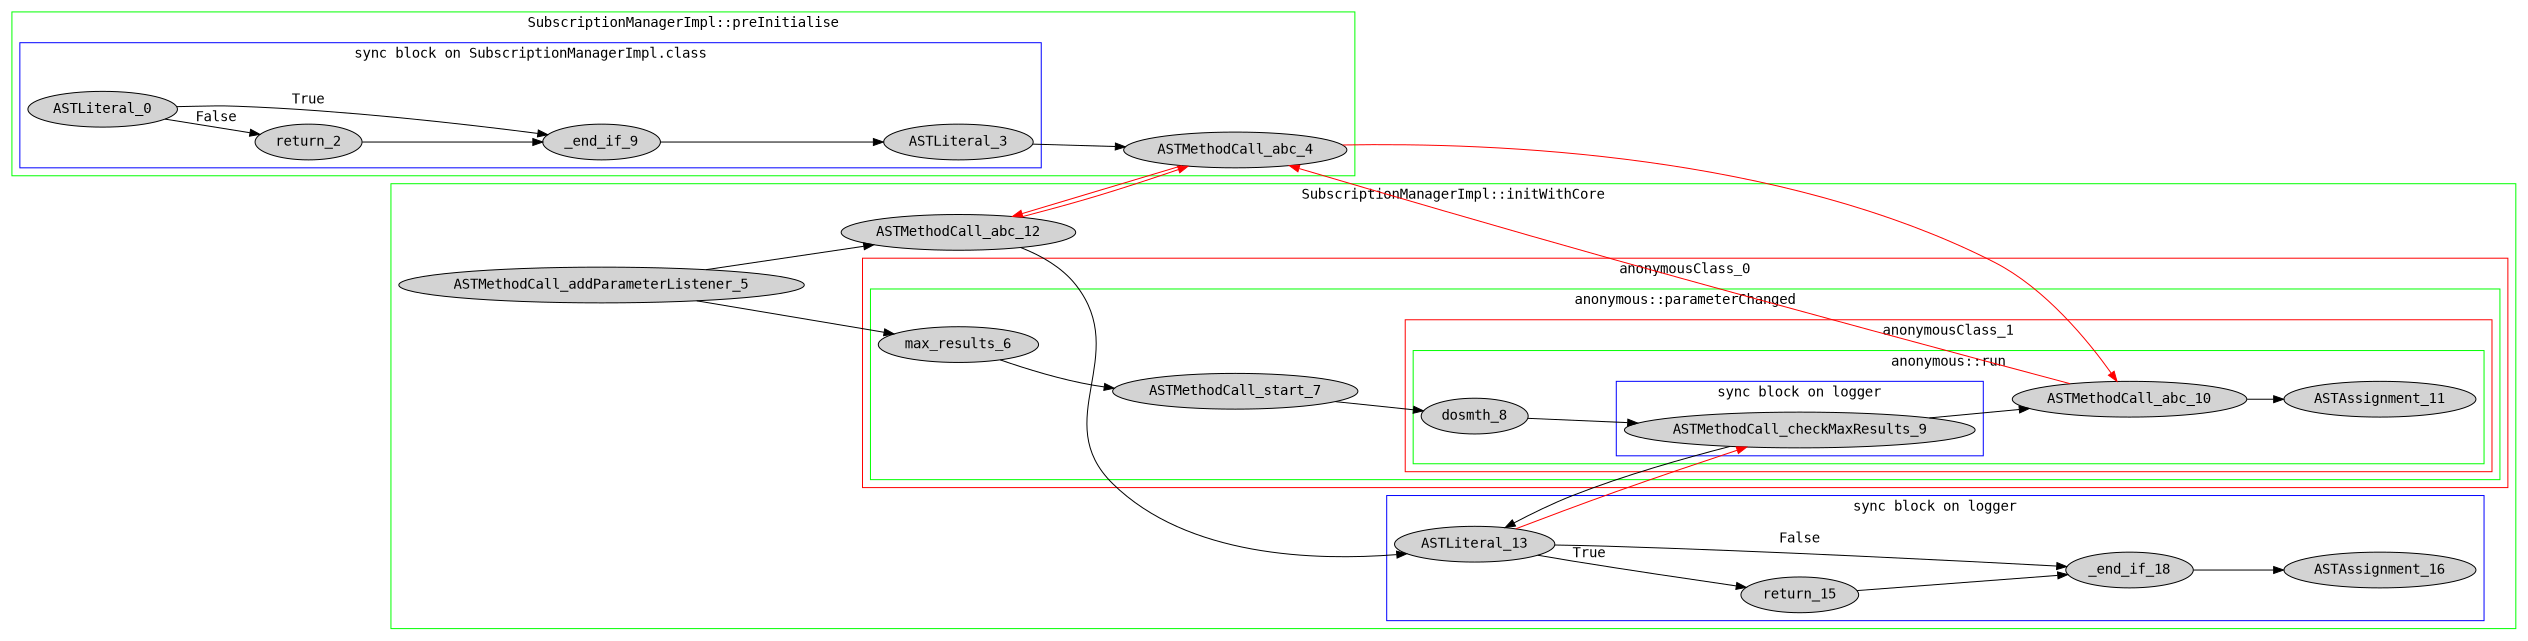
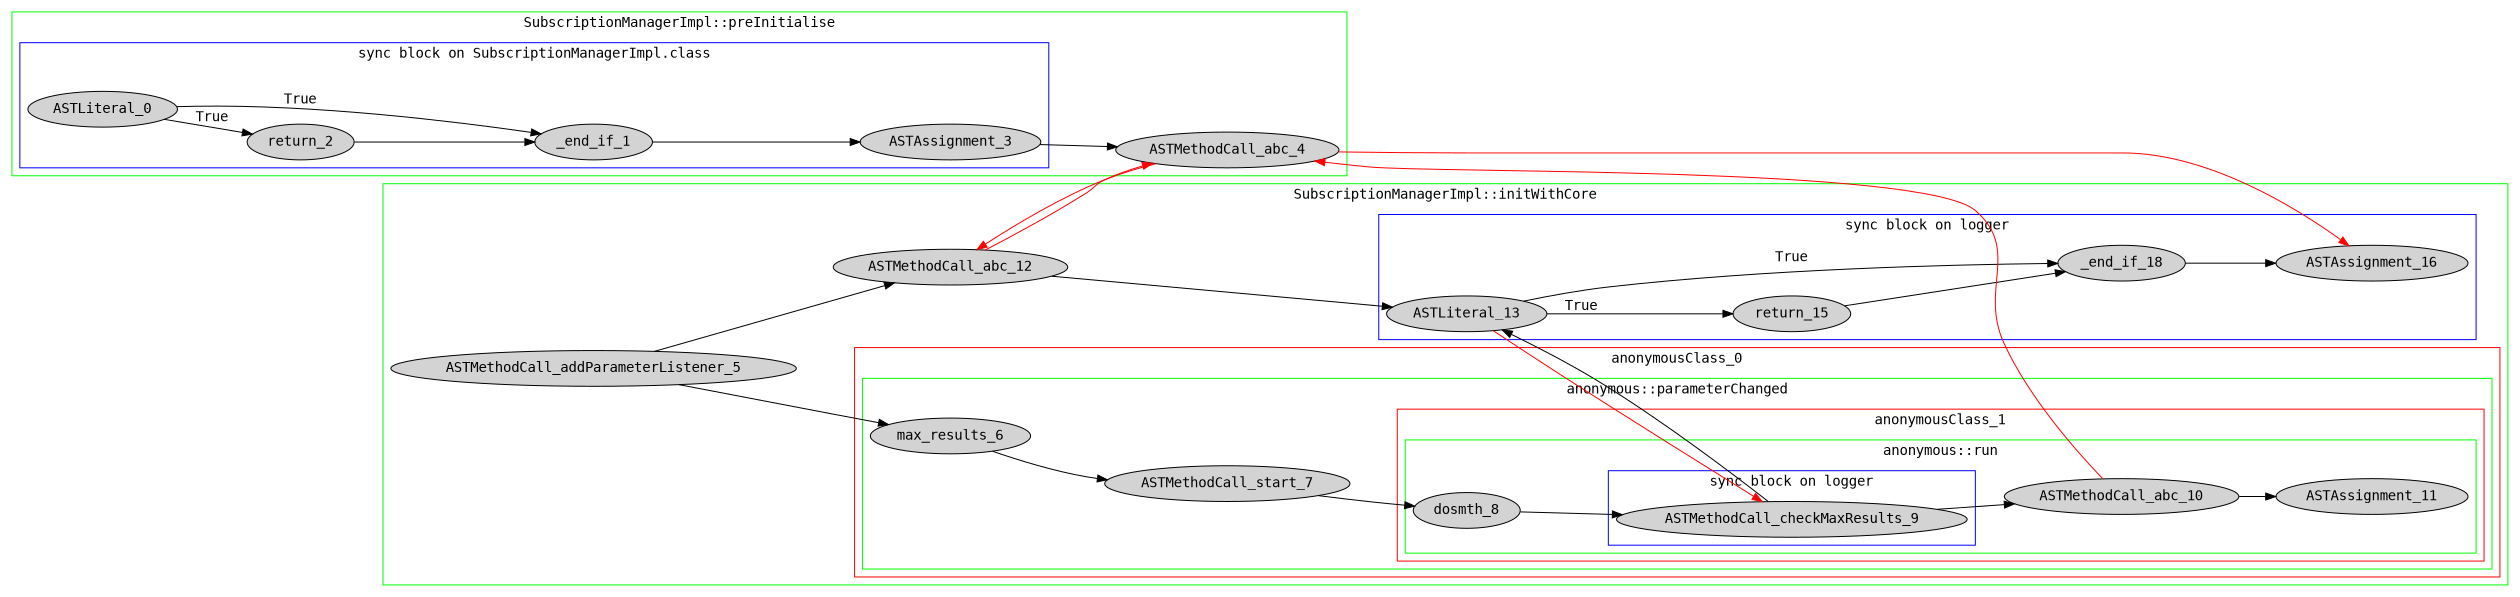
  digraph {
    compound=true
    fontname="DejaVu Sans Mono"
    rankdir=LR
    node [fontname="DejaVu Sans Mono" style=filled]
    edge [fontname="DejaVu Sans Mono"]
    ASTLiteral_0
    return_2
-   _end_if_1 [label=_end_if_9]
-   ASTAssignment_3 [label=ASTLiteral_3]
+   _end_if_1
+   ASTAssignment_3
    ASTMethodCall_abc_4
    ASTLiteral_13
    return_15
    n8 [label=_end_if_18]
    ASTAssignment_16
    ASTMethodCall_checkMaxResults_9
    dosmth_8
    ASTMethodCall_abc_10
    ASTAssignment_11
    max_results_6
    ASTMethodCall_start_7
    ASTMethodCall_addParameterListener_5
    ASTMethodCall_abc_12
    subgraph cluster_1 {
      color=green
      label="SubscriptionManagerImpl::preInitialise"
      ASTMethodCall_abc_4
      subgraph cluster_2 {
        color=blue
        label="sync block on SubscriptionManagerImpl.class"
        ASTLiteral_0
        return_2
        _end_if_1
        ASTAssignment_3
      }
    }
    subgraph cluster_3 {
      color=green
      label="SubscriptionManagerImpl::initWithCore"
      ASTMethodCall_addParameterListener_5
      ASTMethodCall_abc_12
      subgraph cluster_4 {
        color=blue
        label="sync block on logger"
        ASTLiteral_13
        return_15
        n8
        ASTAssignment_16
      }
      subgraph cluster_5 {
        color=red
        label=anonymousClass_0
        subgraph cluster_6 {
          color=green
          label="anonymous::parameterChanged"
          max_results_6
          ASTMethodCall_start_7
          subgraph cluster_7 {
            color=red
            label=anonymousClass_1
            subgraph cluster_8 {
              color=green
              label="anonymous::run"
              dosmth_8
              ASTMethodCall_abc_10
              ASTAssignment_11
              subgraph cluster_9 {
                color=blue
                label="sync block on logger"
                ASTMethodCall_checkMaxResults_9
              }
            }
          }
        }
      }
    }
-   ASTLiteral_0 -> return_2 [label=False]
+   ASTLiteral_0 -> return_2 [label=True]
    ASTLiteral_0 -> _end_if_1 [label=True]
    return_2 -> _end_if_1
    _end_if_1 -> ASTAssignment_3
    ASTAssignment_3 -> ASTMethodCall_abc_4
-   ASTMethodCall_abc_4 -> ASTMethodCall_abc_10 [color=red penwidth=1.0]
+   ASTMethodCall_abc_4 -> ASTAssignment_16 [color=red penwidth=1.0]
    ASTMethodCall_abc_4 -> ASTMethodCall_abc_12 [color=red penwidth=1.0]
    ASTLiteral_13 -> return_15 [label=True]
-   ASTLiteral_13 -> n8 [label=False]
+   ASTLiteral_13 -> n8 [label=True]
    ASTLiteral_13 -> ASTMethodCall_checkMaxResults_9 [color=red]
    return_15 -> n8
    n8 -> ASTAssignment_16
    ASTMethodCall_checkMaxResults_9 -> ASTLiteral_13
    ASTMethodCall_checkMaxResults_9 -> ASTMethodCall_abc_10
    dosmth_8 -> ASTMethodCall_checkMaxResults_9
    ASTMethodCall_abc_10 -> ASTMethodCall_abc_4 [color=red penwidth=1.0]
    ASTMethodCall_abc_10 -> ASTAssignment_11
    max_results_6 -> ASTMethodCall_start_7
    ASTMethodCall_start_7 -> dosmth_8
    ASTMethodCall_addParameterListener_5 -> max_results_6
    ASTMethodCall_addParameterListener_5 -> ASTMethodCall_abc_12
    ASTMethodCall_abc_12 -> ASTMethodCall_abc_4 [color=red penwidth=1.0]
    ASTMethodCall_abc_12 -> ASTLiteral_13
  }
